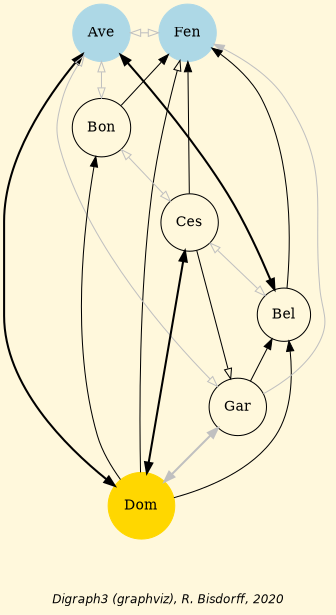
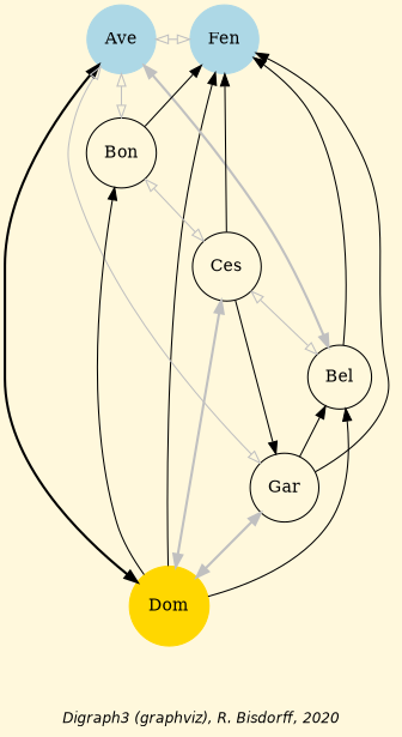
  digraph {
    bgcolor=cornsilk
    fontname="Helvetica-Oblique"
    fontsize=12
    label="\nDigraph3 (graphviz), R. Bisdorff, 2020"
    node [shape=circle]
    edge [color=black dir=both]
    n1 [color=gold label=Dom style=filled]
    n2 [color=lightblue label=Ave style=filled]
    n3 [color=lightblue label=Fen style=filled]
    n4 [label=Bel]
    n5 [label=Gar]
    n6 [label=Bon]
    n7 [label=Ces]
    subgraph sub_1 {
      rank=max
      n1
    }
    subgraph sub_2 {
      rank=min
      n2
      n3
    }
-   n1 -> n3 [dir=forward arrowhead=empty]
+   n1 -> n3 [dir=forward]
    n1 -> n4 [dir=forward]
    n1 -> n5 [arrowhead=normal arrowtail=normal color=grey style="setlinewidth(2)"]
    n2 -> n1 [arrowhead=normal arrowtail=normal style="setlinewidth(2)"]
    n2 -> n3 [arrowhead=empty arrowtail=empty color=grey]
-   n2 -> n4 [arrowhead=normal arrowtail=normal style="setlinewidth(2)"]
+   n2 -> n4 [arrowhead=normal arrowtail=normal color=grey style="setlinewidth(2)"]
    n2 -> n5 [arrowhead=empty arrowtail=empty color=grey]
    n2 -> n6 [arrowhead=empty arrowtail=empty color=grey]
-   n3 -> n5 [color=grey dir=back]
+   n3 -> n5 [dir=back]
    n4 -> n3 [dir=forward]
    n4 -> n5 [dir=back]
    n6 -> n1 [dir=back]
    n6 -> n3 [dir=forward]
    n6 -> n7 [arrowhead=empty arrowtail=empty color=grey]
-   n7 -> n1 [arrowhead=normal arrowtail=normal style="setlinewidth(2)"]
+   n7 -> n1 [arrowhead=normal arrowtail=normal color=grey style="setlinewidth(2)"]
    n7 -> n3 [dir=forward]
    n7 -> n4 [arrowhead=empty arrowtail=empty color=grey]
-   n7 -> n5 [dir=forward arrowhead=empty]
+   n7 -> n5 [dir=forward]
  }
